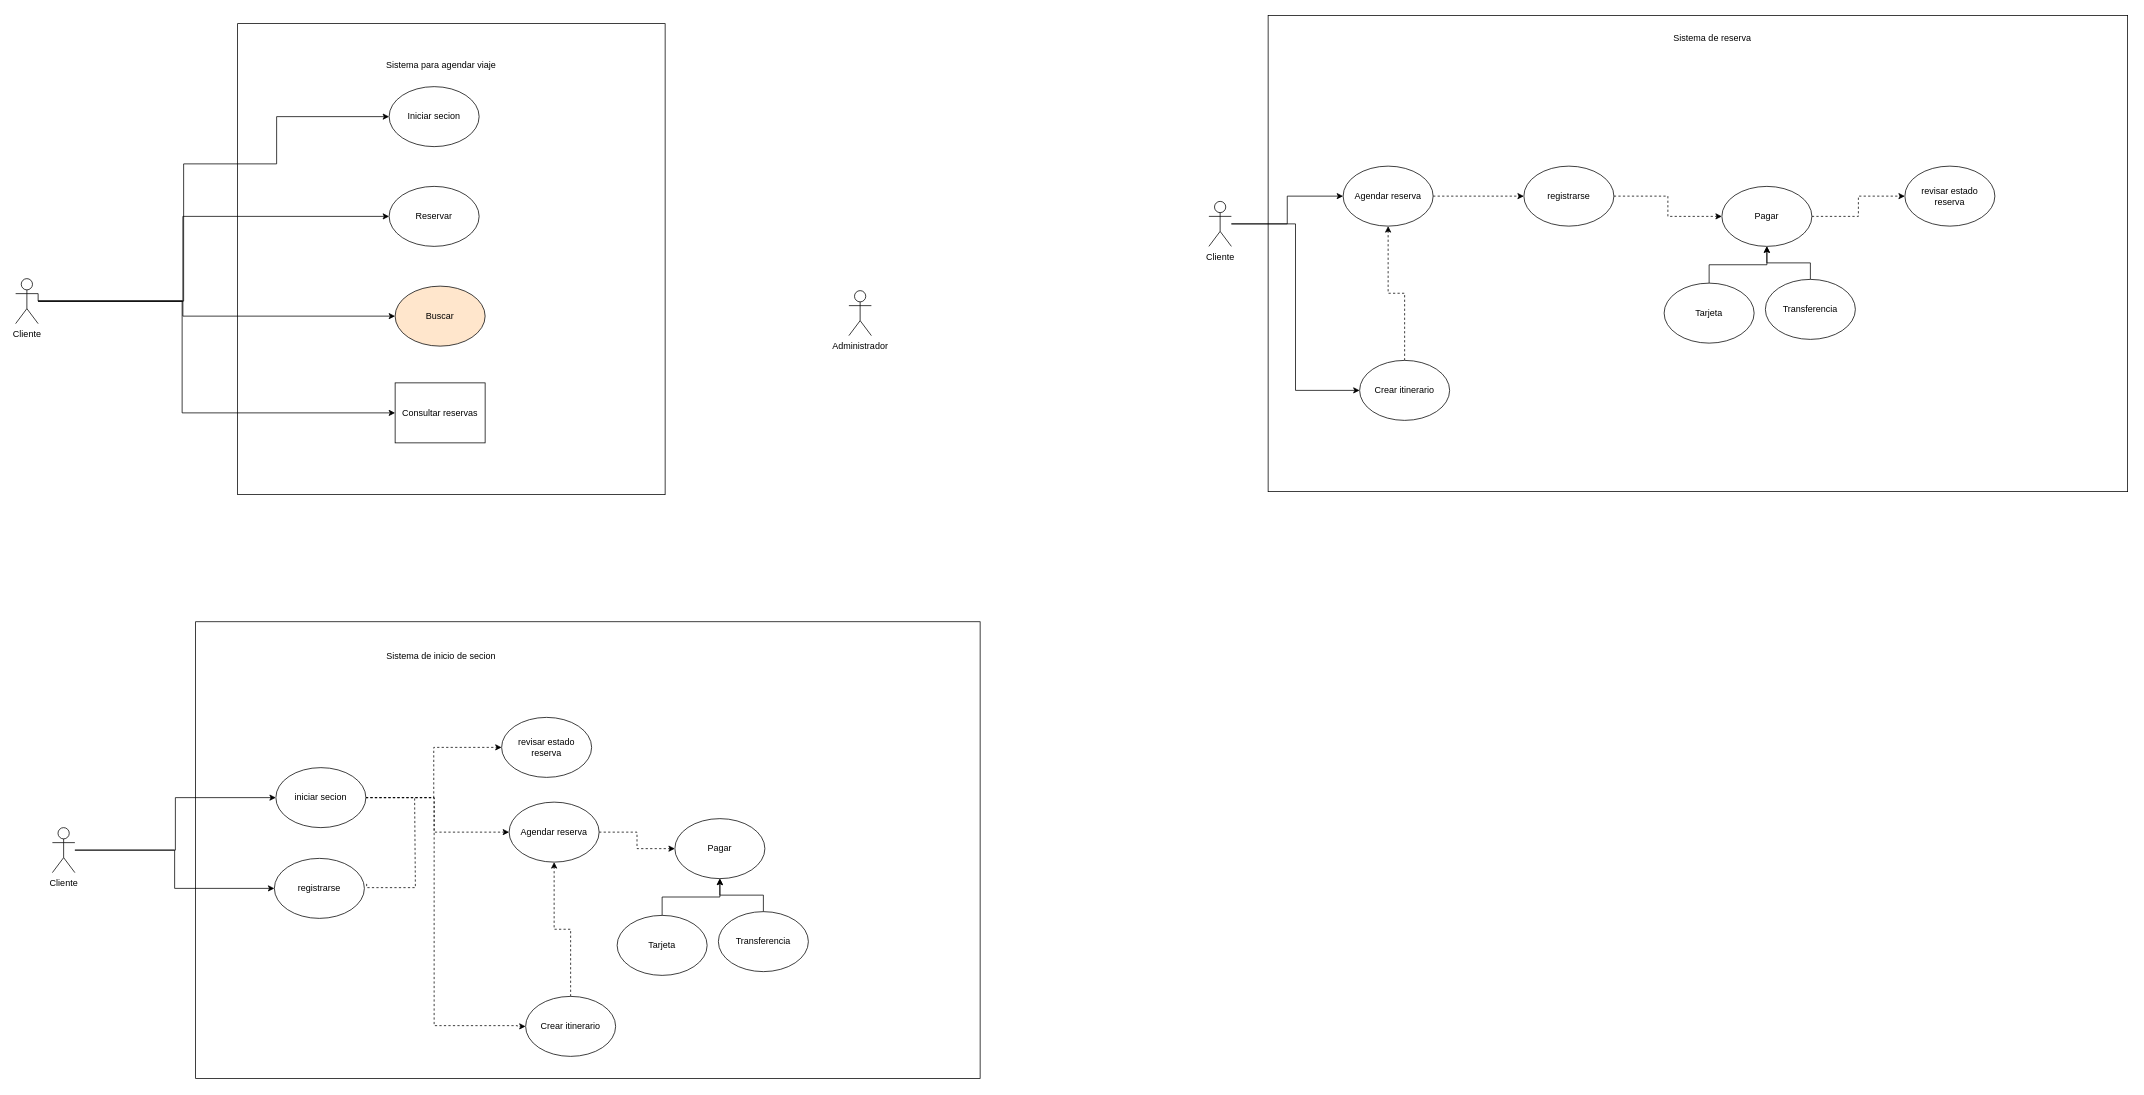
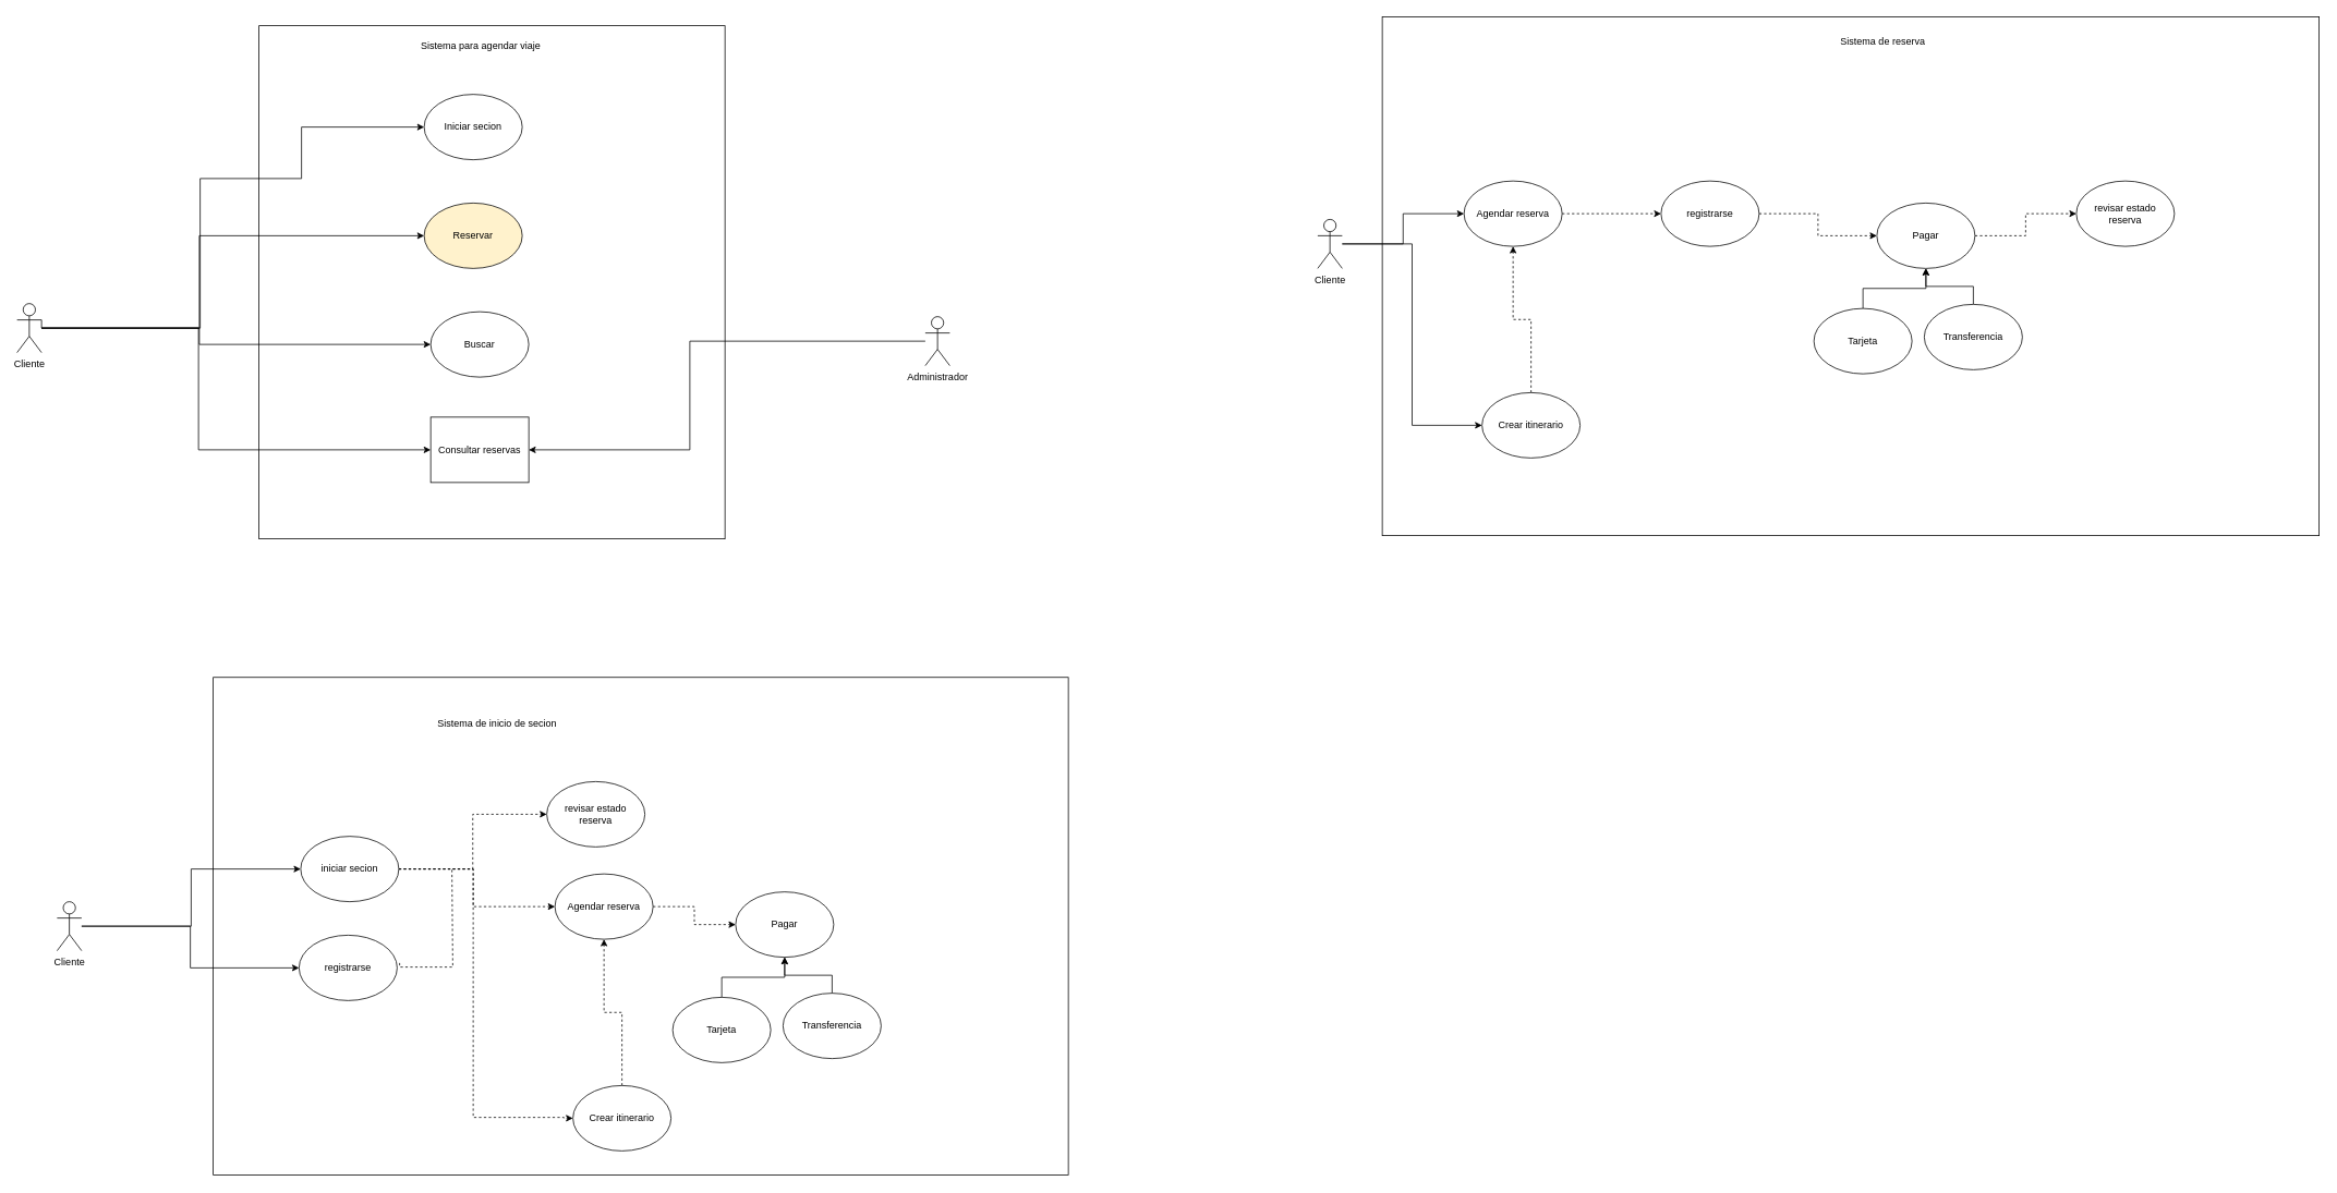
  <mxCell id="0" />
  <mxCell id="1" parent="0" />
  <mxCell id="2" value="" style="rounded=0;whiteSpace=wrap;html=1;" parent="1" vertex="1"><mxGeometry x="316" y="31" width="570" height="628" as="geometry" /></mxCell>
  <mxCell id="3" style="edgeStyle=orthogonalEdgeStyle;rounded=0;orthogonalLoop=1;jettySize=auto;html=1;exitX=1;exitY=0.333;exitDx=0;exitDy=0;exitPerimeter=0;" parent="1" source="7" target="8" edge="1"><mxGeometry relative="1" as="geometry"><Array as="points"><mxPoint x="50" y="401" /><mxPoint x="244" y="401" /><mxPoint x="244" y="218" /><mxPoint x="368" y="218" /><mxPoint x="368" y="155" /></Array></mxGeometry></mxCell>
  <mxCell id="4" style="edgeStyle=orthogonalEdgeStyle;rounded=0;orthogonalLoop=1;jettySize=auto;html=1;entryX=0;entryY=0.5;entryDx=0;entryDy=0;" parent="1" source="7" target="9" edge="1"><mxGeometry relative="1" as="geometry"><Array as="points"><mxPoint x="243" y="401" /><mxPoint x="243" y="288" /></Array></mxGeometry></mxCell>
  <mxCell id="5" style="edgeStyle=orthogonalEdgeStyle;rounded=0;orthogonalLoop=1;jettySize=auto;html=1;entryX=0;entryY=0.5;entryDx=0;entryDy=0;" parent="1" source="7" target="10" edge="1"><mxGeometry relative="1" as="geometry"><Array as="points"><mxPoint x="243" y="401" /><mxPoint x="243" y="421" /></Array></mxGeometry></mxCell>
  <mxCell id="6" style="edgeStyle=orthogonalEdgeStyle;rounded=0;orthogonalLoop=1;jettySize=auto;html=1;entryX=0;entryY=0.5;entryDx=0;entryDy=0;" parent="1" source="7" target="11" edge="1"><mxGeometry relative="1" as="geometry"><Array as="points"><mxPoint x="242" y="401" /><mxPoint x="242" y="550" /></Array></mxGeometry></mxCell>
  <mxCell id="7" value="Cliente" style="shape=umlActor;verticalLabelPosition=bottom;verticalAlign=top;html=1;outlineConnect=0;" parent="1" vertex="1"><mxGeometry x="20" y="371" width="30" height="60" as="geometry" /></mxCell>
  <mxCell id="8" value="Iniciar secion" style="ellipse;whiteSpace=wrap;html=1;" parent="1" vertex="1"><mxGeometry x="518" y="115" width="120" height="80" as="geometry" /></mxCell>
- <mxCell id="9" value="Reservar" style="ellipse;whiteSpace=wrap;html=1;" parent="1" vertex="1"><mxGeometry x="518" y="248" width="120" height="80" as="geometry" /></mxCell>
- <mxCell id="10" value="Buscar" style="ellipse;whiteSpace=wrap;html=1;fillColor=#ffe6cc;" parent="1" vertex="1"><mxGeometry x="526" y="381" width="120" height="80" as="geometry" /></mxCell>
+ <mxCell id="9" value="Reservar" style="ellipse;whiteSpace=wrap;html=1;fillColor=#fff2cc;" parent="1" vertex="1"><mxGeometry x="518" y="248" width="120" height="80" as="geometry" /></mxCell>
+ <mxCell id="10" value="Buscar" style="ellipse;whiteSpace=wrap;html=1;" parent="1" vertex="1"><mxGeometry x="526" y="381" width="120" height="80" as="geometry" /></mxCell>
  <mxCell id="11" value="Consultar reservas" style="whiteSpace=wrap;html=1;rounded=0;" parent="1" vertex="1"><mxGeometry x="526" y="510" width="120" height="80" as="geometry" /></mxCell>
+ <mxCell id="12" style="edgeStyle=orthogonalEdgeStyle;rounded=0;orthogonalLoop=1;jettySize=auto;html=1;entryX=1;entryY=0.5;entryDx=0;entryDy=0;" parent="1" source="13" target="11" edge="1"><mxGeometry relative="1" as="geometry"><Array as="points"><mxPoint x="843" y="417" /><mxPoint x="843" y="550" /></Array></mxGeometry></mxCell>
  <mxCell id="13" value="Administrador" style="shape=umlActor;verticalLabelPosition=bottom;verticalAlign=top;html=1;outlineConnect=0;" parent="1" vertex="1"><mxGeometry x="1131" y="387" width="30" height="60" as="geometry" /></mxCell>
- <mxCell id="14" value="Sistema para agendar viaje" style="text;html=1;align=center;verticalAlign=middle;resizable=0;points=[];autosize=1;strokeColor=none;fillColor=none;" parent="1" vertex="1"><mxGeometry x="504.5" y="73" width="164" height="26" as="geometry" /></mxCell>
+ <mxCell id="14" value="Sistema para agendar viaje" style="text;html=1;align=center;verticalAlign=middle;resizable=0;points=[];autosize=1;strokeColor=none;fillColor=none;" parent="1" vertex="1"><mxGeometry x="504.5" y="43" width="164" height="26" as="geometry" /></mxCell>
  <mxCell id="15" value="" style="rounded=0;whiteSpace=wrap;html=1;" parent="1" vertex="1"><mxGeometry x="260" y="828.5" width="1046" height="609" as="geometry" /></mxCell>
- <mxCell id="16" value="Sistema de inicio de secion" style="text;html=1;align=center;verticalAlign=middle;resizable=0;points=[];autosize=1;strokeColor=none;fillColor=none;" parent="1" vertex="1"><mxGeometry x="505" y="862" width="163" height="26" as="geometry" /></mxCell>
+ <mxCell id="16" value="Sistema de inicio de secion" style="text;html=1;align=center;verticalAlign=middle;resizable=0;points=[];autosize=1;strokeColor=none;fillColor=none;" parent="1" vertex="1"><mxGeometry x="525" y="872" width="163" height="26" as="geometry" /></mxCell>
  <mxCell id="17" style="edgeStyle=orthogonalEdgeStyle;rounded=0;orthogonalLoop=1;jettySize=auto;html=1;entryX=0;entryY=0.5;entryDx=0;entryDy=0;" parent="1" source="19" target="23" edge="1"><mxGeometry relative="1" as="geometry" /></mxCell>
  <mxCell id="18" style="edgeStyle=orthogonalEdgeStyle;rounded=0;orthogonalLoop=1;jettySize=auto;html=1;" parent="1" source="19" target="25" edge="1"><mxGeometry relative="1" as="geometry" /></mxCell>
  <mxCell id="19" value="Cliente" style="shape=umlActor;verticalLabelPosition=bottom;verticalAlign=top;html=1;outlineConnect=0;" parent="1" vertex="1"><mxGeometry x="69" y="1103" width="30" height="60" as="geometry" /></mxCell>
  <mxCell id="20" style="edgeStyle=orthogonalEdgeStyle;rounded=0;orthogonalLoop=1;jettySize=auto;html=1;entryX=0;entryY=0.5;entryDx=0;entryDy=0;dashed=1;" parent="1" source="23" target="26" edge="1"><mxGeometry relative="1" as="geometry" /></mxCell>
  <mxCell id="21" style="edgeStyle=orthogonalEdgeStyle;rounded=0;orthogonalLoop=1;jettySize=auto;html=1;dashed=1;" parent="1" source="23" target="28" edge="1"><mxGeometry relative="1" as="geometry"><Array as="points"><mxPoint x="578" y="1063" /><mxPoint x="578" y="1109" /></Array></mxGeometry></mxCell>
  <mxCell id="22" style="edgeStyle=orthogonalEdgeStyle;rounded=0;orthogonalLoop=1;jettySize=auto;html=1;entryX=0;entryY=0.5;entryDx=0;entryDy=0;dashed=1;" parent="1" source="23" target="35" edge="1"><mxGeometry relative="1" as="geometry"><Array as="points"><mxPoint x="578" y="1063" /><mxPoint x="578" y="1367" /><mxPoint x="689" y="1367" /></Array></mxGeometry></mxCell>
  <mxCell id="23" value="iniciar secion" style="ellipse;whiteSpace=wrap;html=1;" parent="1" vertex="1"><mxGeometry x="367" y="1023" width="120" height="80" as="geometry" /></mxCell>
  <mxCell id="24" style="edgeStyle=orthogonalEdgeStyle;rounded=0;orthogonalLoop=1;jettySize=auto;html=1;endArrow=none;endFill=0;dashed=1;exitX=1.025;exitY=0.425;exitDx=0;exitDy=0;exitPerimeter=0;" parent="1" source="25" edge="1"><mxGeometry relative="1" as="geometry"><mxPoint x="552" y="1063" as="targetPoint" /><mxPoint x="459" y="1183" as="sourcePoint" /><Array as="points"><mxPoint x="488" y="1183" /><mxPoint x="553" y="1183" /></Array></mxGeometry></mxCell>
  <mxCell id="25" value="registrarse" style="ellipse;whiteSpace=wrap;html=1;" parent="1" vertex="1"><mxGeometry x="365" y="1144" width="120" height="80" as="geometry" /></mxCell>
  <mxCell id="26" value="revisar estado reserva" style="ellipse;whiteSpace=wrap;html=1;" parent="1" vertex="1"><mxGeometry x="668" y="956" width="120" height="80" as="geometry" /></mxCell>
  <mxCell id="27" style="edgeStyle=orthogonalEdgeStyle;rounded=0;orthogonalLoop=1;jettySize=auto;html=1;entryX=0;entryY=0.5;entryDx=0;entryDy=0;dashed=1;" parent="1" source="28" target="29" edge="1"><mxGeometry relative="1" as="geometry" /></mxCell>
  <mxCell id="28" value="Agendar reserva" style="ellipse;whiteSpace=wrap;html=1;" parent="1" vertex="1"><mxGeometry x="678" y="1069" width="120" height="80" as="geometry" /></mxCell>
  <mxCell id="29" value="Pagar" style="ellipse;whiteSpace=wrap;html=1;" parent="1" vertex="1"><mxGeometry x="899" y="1091" width="120" height="80" as="geometry" /></mxCell>
  <mxCell id="30" style="edgeStyle=orthogonalEdgeStyle;rounded=0;orthogonalLoop=1;jettySize=auto;html=1;" parent="1" source="31" target="29" edge="1"><mxGeometry relative="1" as="geometry" /></mxCell>
  <mxCell id="31" value="Tarjeta" style="ellipse;whiteSpace=wrap;html=1;" parent="1" vertex="1"><mxGeometry x="822" y="1220" width="120" height="80" as="geometry" /></mxCell>
  <mxCell id="32" style="edgeStyle=orthogonalEdgeStyle;rounded=0;orthogonalLoop=1;jettySize=auto;html=1;entryX=0.5;entryY=1;entryDx=0;entryDy=0;" parent="1" source="33" target="29" edge="1"><mxGeometry relative="1" as="geometry" /></mxCell>
  <mxCell id="33" value="Transferencia" style="ellipse;whiteSpace=wrap;html=1;" parent="1" vertex="1"><mxGeometry x="957" y="1215" width="120" height="80" as="geometry" /></mxCell>
  <mxCell id="34" style="edgeStyle=orthogonalEdgeStyle;rounded=0;orthogonalLoop=1;jettySize=auto;html=1;entryX=0.5;entryY=1;entryDx=0;entryDy=0;dashed=1;" parent="1" source="35" target="28" edge="1"><mxGeometry relative="1" as="geometry" /></mxCell>
  <mxCell id="35" value="Crear itinerario" style="ellipse;whiteSpace=wrap;html=1;" parent="1" vertex="1"><mxGeometry x="700" y="1328" width="120" height="80" as="geometry" /></mxCell>
  <mxCell id="36" value="" style="rounded=0;whiteSpace=wrap;html=1;" vertex="1" parent="1"><mxGeometry x="1690" y="20" width="1146" height="635" as="geometry" /></mxCell>
  <mxCell id="37" style="edgeStyle=orthogonalEdgeStyle;rounded=0;orthogonalLoop=1;jettySize=auto;html=1;" edge="1" parent="1" source="39" target="43"><mxGeometry relative="1" as="geometry" /></mxCell>
  <mxCell id="38" style="edgeStyle=orthogonalEdgeStyle;rounded=0;orthogonalLoop=1;jettySize=auto;html=1;entryX=0;entryY=0.5;entryDx=0;entryDy=0;" edge="1" parent="1" source="39" target="51"><mxGeometry relative="1" as="geometry" /></mxCell>
  <mxCell id="39" value="Cliente" style="shape=umlActor;verticalLabelPosition=bottom;verticalAlign=top;html=1;outlineConnect=0;" vertex="1" parent="1"><mxGeometry x="1611" y="268" width="30" height="60" as="geometry" /></mxCell>
  <mxCell id="40" value="revisar estado reserva" style="ellipse;whiteSpace=wrap;html=1;" vertex="1" parent="1"><mxGeometry x="2539" y="221" width="120" height="80" as="geometry" /></mxCell>
  <mxCell id="41" style="edgeStyle=orthogonalEdgeStyle;rounded=0;orthogonalLoop=1;jettySize=auto;html=1;entryX=0;entryY=0.5;entryDx=0;entryDy=0;dashed=1;" edge="1" parent="1" source="52" target="45"><mxGeometry relative="1" as="geometry"><mxPoint x="2194" y="266.067" as="sourcePoint" /></mxGeometry></mxCell>
  <mxCell id="42" style="edgeStyle=orthogonalEdgeStyle;rounded=0;orthogonalLoop=1;jettySize=auto;html=1;dashed=1;" edge="1" parent="1" source="43" target="52"><mxGeometry relative="1" as="geometry" /></mxCell>
  <mxCell id="43" value="Agendar reserva" style="ellipse;whiteSpace=wrap;html=1;" vertex="1" parent="1"><mxGeometry x="1790" y="221" width="120" height="80" as="geometry" /></mxCell>
  <mxCell id="44" style="edgeStyle=orthogonalEdgeStyle;rounded=0;orthogonalLoop=1;jettySize=auto;html=1;dashed=1;" edge="1" parent="1" source="45" target="40"><mxGeometry relative="1" as="geometry" /></mxCell>
  <mxCell id="45" value="Pagar" style="ellipse;whiteSpace=wrap;html=1;" vertex="1" parent="1"><mxGeometry x="2295" y="248" width="120" height="80" as="geometry" /></mxCell>
  <mxCell id="46" style="edgeStyle=orthogonalEdgeStyle;rounded=0;orthogonalLoop=1;jettySize=auto;html=1;" edge="1" parent="1" source="47" target="45"><mxGeometry relative="1" as="geometry" /></mxCell>
  <mxCell id="47" value="Tarjeta" style="ellipse;whiteSpace=wrap;html=1;" vertex="1" parent="1"><mxGeometry x="2218" y="377" width="120" height="80" as="geometry" /></mxCell>
  <mxCell id="48" style="edgeStyle=orthogonalEdgeStyle;rounded=0;orthogonalLoop=1;jettySize=auto;html=1;entryX=0.5;entryY=1;entryDx=0;entryDy=0;" edge="1" parent="1" source="49" target="45"><mxGeometry relative="1" as="geometry" /></mxCell>
  <mxCell id="49" value="Transferencia" style="ellipse;whiteSpace=wrap;html=1;" vertex="1" parent="1"><mxGeometry x="2353" y="372" width="120" height="80" as="geometry" /></mxCell>
  <mxCell id="50" style="edgeStyle=orthogonalEdgeStyle;rounded=0;orthogonalLoop=1;jettySize=auto;html=1;entryX=0.5;entryY=1;entryDx=0;entryDy=0;dashed=1;" edge="1" parent="1" source="51" target="43"><mxGeometry relative="1" as="geometry" /></mxCell>
  <mxCell id="51" value="Crear itinerario" style="ellipse;whiteSpace=wrap;html=1;" vertex="1" parent="1"><mxGeometry x="1812" y="480" width="120" height="80" as="geometry" /></mxCell>
  <mxCell id="52" value="registrarse" style="ellipse;whiteSpace=wrap;html=1;" vertex="1" parent="1"><mxGeometry x="2031" y="221" width="120" height="80" as="geometry" /></mxCell>
- <mxCell id="53" value="Sistema de reserva" style="text;html=1;align=center;verticalAlign=middle;resizable=0;points=[];autosize=1;strokeColor=none;fillColor=none;" vertex="1" parent="1"><mxGeometry x="2221" y="37" width="121" height="26" as="geometry" /></mxCell>
+ <mxCell id="53" value="Sistema de reserva" style="text;html=1;align=center;verticalAlign=middle;resizable=0;points=[];autosize=1;strokeColor=none;fillColor=none;" vertex="1" parent="1"><mxGeometry x="2241" y="37" width="121" height="26" as="geometry" /></mxCell>
